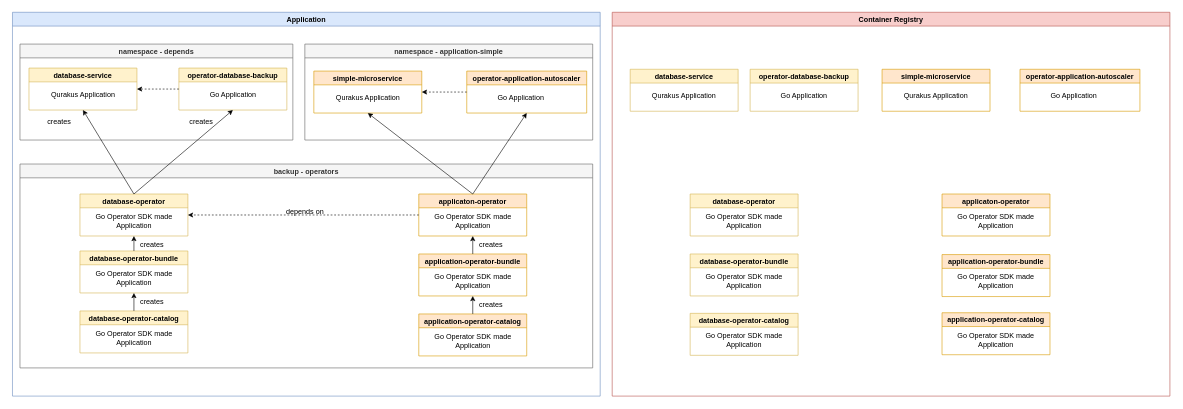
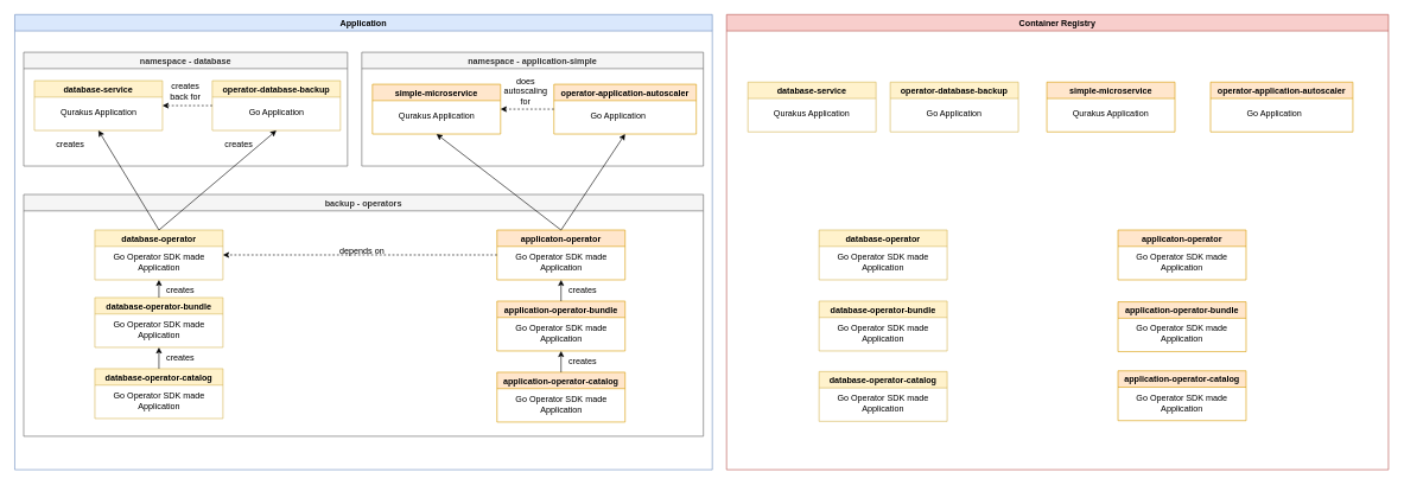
  <mxCell id="0" />
  <mxCell id="1" parent="0" />
  <mxCell id="2" value="Application" style="swimlane;fillColor=#dae8fc;strokeColor=#6c8ebf;" vertex="1" parent="1"><mxGeometry x="20" y="20" width="980" height="640" as="geometry" /></mxCell>
  <mxCell id="3" value="backup - operators" style="swimlane;fillColor=#f5f5f5;strokeColor=#666666;fontColor=#333333;" vertex="1" parent="2"><mxGeometry x="12.5" y="253" width="955" height="340" as="geometry" /></mxCell>
  <mxCell id="4" value="database-operator" style="swimlane;fillColor=#fff2cc;strokeColor=#d6b656;" vertex="1" parent="3"><mxGeometry x="100" y="50" width="180" height="70" as="geometry" /></mxCell>
  <mxCell id="5" value="Go Operator SDK made Application" style="text;html=1;strokeColor=none;fillColor=none;align=center;verticalAlign=middle;whiteSpace=wrap;rounded=0;fontColor=#000000;" vertex="1" parent="4"><mxGeometry x="10" y="30" width="160" height="30" as="geometry" /></mxCell>
  <mxCell id="6" value="database-operator-bundle" style="swimlane;fillColor=#fff2cc;strokeColor=#d6b656;" vertex="1" parent="3"><mxGeometry x="100" y="145" width="180" height="70" as="geometry" /></mxCell>
  <mxCell id="7" value="Go Operator SDK made Application" style="text;html=1;strokeColor=none;fillColor=none;align=center;verticalAlign=middle;whiteSpace=wrap;rounded=0;fontColor=#000000;" vertex="1" parent="6"><mxGeometry x="10" y="30" width="160" height="30" as="geometry" /></mxCell>
  <mxCell id="8" value="database-operator-catalog" style="swimlane;fillColor=#fff2cc;strokeColor=#d6b656;" vertex="1" parent="3"><mxGeometry x="100" y="245" width="180" height="70" as="geometry" /></mxCell>
  <mxCell id="9" value="Go Operator SDK made Application" style="text;html=1;strokeColor=none;fillColor=none;align=center;verticalAlign=middle;whiteSpace=wrap;rounded=0;fontColor=#000000;" vertex="1" parent="8"><mxGeometry x="10" y="30" width="160" height="30" as="geometry" /></mxCell>
  <mxCell id="10" value="creates" style="text;html=1;strokeColor=none;fillColor=none;align=center;verticalAlign=middle;whiteSpace=wrap;rounded=0;fontColor=#000000;" vertex="1" parent="8"><mxGeometry x="90" y="-30" width="60" height="30" as="geometry" /></mxCell>
  <mxCell id="11" value="" style="endArrow=classic;html=1;rounded=0;fontColor=#000000;exitX=0.5;exitY=0;exitDx=0;exitDy=0;entryX=0.5;entryY=1;entryDx=0;entryDy=0;" edge="1" parent="3" source="8" target="6"><mxGeometry width="50" height="50" relative="1" as="geometry"><mxPoint x="270" y="115" as="sourcePoint" /><mxPoint x="320" y="65" as="targetPoint" /></mxGeometry></mxCell>
  <mxCell id="12" value="applicaton-operator" style="swimlane;fillColor=#ffe6cc;strokeColor=#d79b00;" vertex="1" parent="3"><mxGeometry x="665" y="50" width="180" height="70" as="geometry" /></mxCell>
  <mxCell id="13" value="Go Operator SDK made Application" style="text;html=1;strokeColor=none;fillColor=none;align=center;verticalAlign=middle;whiteSpace=wrap;rounded=0;fontColor=#000000;" vertex="1" parent="12"><mxGeometry x="10" y="30" width="160" height="30" as="geometry" /></mxCell>
  <mxCell id="14" value="application-operator-bundle" style="swimlane;fillColor=#ffe6cc;strokeColor=#d79b00;" vertex="1" parent="3"><mxGeometry x="665" y="150" width="180" height="70" as="geometry" /></mxCell>
  <mxCell id="15" value="Go Operator SDK made Application" style="text;html=1;strokeColor=none;fillColor=none;align=center;verticalAlign=middle;whiteSpace=wrap;rounded=0;fontColor=#000000;" vertex="1" parent="14"><mxGeometry x="10" y="30" width="160" height="30" as="geometry" /></mxCell>
  <mxCell id="16" value="application-operator-catalog" style="swimlane;fillColor=#ffe6cc;strokeColor=#d79b00;" vertex="1" parent="3"><mxGeometry x="665" y="250" width="180" height="70" as="geometry" /></mxCell>
  <mxCell id="17" value="Go Operator SDK made Application" style="text;html=1;strokeColor=none;fillColor=none;align=center;verticalAlign=middle;whiteSpace=wrap;rounded=0;fontColor=#000000;" vertex="1" parent="16"><mxGeometry x="10" y="30" width="160" height="30" as="geometry" /></mxCell>
  <mxCell id="18" value="" style="endArrow=classic;html=1;rounded=0;fontColor=#000000;exitX=0.5;exitY=0;exitDx=0;exitDy=0;entryX=0.5;entryY=1;entryDx=0;entryDy=0;" edge="1" parent="3" source="16" target="14"><mxGeometry width="50" height="50" relative="1" as="geometry"><mxPoint x="585" y="90" as="sourcePoint" /><mxPoint x="635" y="40" as="targetPoint" /></mxGeometry></mxCell>
  <mxCell id="19" value="" style="endArrow=classic;html=1;rounded=0;fontColor=#000000;entryX=0.5;entryY=1;entryDx=0;entryDy=0;exitX=0.5;exitY=0;exitDx=0;exitDy=0;" edge="1" parent="3" source="6" target="4"><mxGeometry width="50" height="50" relative="1" as="geometry"><mxPoint x="190" y="140" as="sourcePoint" /><mxPoint x="200" y="225" as="targetPoint" /></mxGeometry></mxCell>
  <mxCell id="20" value="creates" style="text;html=1;strokeColor=none;fillColor=none;align=center;verticalAlign=middle;whiteSpace=wrap;rounded=0;fontColor=#000000;" vertex="1" parent="3"><mxGeometry x="190" y="120" width="60" height="30" as="geometry" /></mxCell>
  <mxCell id="21" value="creates" style="text;html=1;strokeColor=none;fillColor=none;align=center;verticalAlign=middle;whiteSpace=wrap;rounded=0;fontColor=#000000;" vertex="1" parent="3"><mxGeometry x="755" y="120" width="60" height="30" as="geometry" /></mxCell>
  <mxCell id="22" value="creates" style="text;html=1;strokeColor=none;fillColor=none;align=center;verticalAlign=middle;whiteSpace=wrap;rounded=0;fontColor=#000000;" vertex="1" parent="3"><mxGeometry x="755" y="220" width="60" height="30" as="geometry" /></mxCell>
  <mxCell id="23" value="" style="endArrow=classic;html=1;rounded=0;fontColor=#000000;entryX=0.5;entryY=1;entryDx=0;entryDy=0;" edge="1" parent="3" source="14" target="12"><mxGeometry width="50" height="50" relative="1" as="geometry"><mxPoint x="875" y="150" as="sourcePoint" /><mxPoint x="885" y="230" as="targetPoint" /></mxGeometry></mxCell>
  <mxCell id="24" value="" style="endArrow=classic;html=1;rounded=0;fontColor=#000000;exitX=0;exitY=0.5;exitDx=0;exitDy=0;entryX=1;entryY=0.5;entryDx=0;entryDy=0;dashed=1;" edge="1" parent="3" source="12" target="4"><mxGeometry width="50" height="50" relative="1" as="geometry"><mxPoint x="425" y="70" as="sourcePoint" /><mxPoint x="475" y="20" as="targetPoint" /></mxGeometry></mxCell>
  <mxCell id="25" value="depends on" style="text;html=1;strokeColor=none;fillColor=none;align=center;verticalAlign=middle;whiteSpace=wrap;rounded=0;fontColor=#000000;" vertex="1" parent="3"><mxGeometry x="435" y="65" width="80" height="30" as="geometry" /></mxCell>
- <mxCell id="26" value="namespace - depends" style="swimlane;fontColor=#333333;fillColor=#f5f5f5;strokeColor=#666666;" vertex="1" parent="2"><mxGeometry x="12.5" y="53" width="455" height="160" as="geometry" /></mxCell>
+ <mxCell id="26" value="namespace - database" style="swimlane;fontColor=#333333;fillColor=#f5f5f5;strokeColor=#666666;" vertex="1" parent="2"><mxGeometry x="12.5" y="53" width="455" height="160" as="geometry" /></mxCell>
  <mxCell id="27" value="database-service" style="swimlane;fillColor=#fff2cc;strokeColor=#d6b656;" vertex="1" parent="26"><mxGeometry x="15" y="40" width="180" height="70" as="geometry" /></mxCell>
  <mxCell id="28" value="Qurakus Application" style="text;html=1;strokeColor=none;fillColor=none;align=center;verticalAlign=middle;whiteSpace=wrap;rounded=0;fontColor=#000000;" vertex="1" parent="27"><mxGeometry x="10" y="30" width="160" height="30" as="geometry" /></mxCell>
  <mxCell id="29" value="operator-database-backup" style="swimlane;fillColor=#fff2cc;strokeColor=#d6b656;" vertex="1" parent="26"><mxGeometry x="265" y="40" width="180" height="70" as="geometry" /></mxCell>
  <mxCell id="30" value="Go Application" style="text;html=1;strokeColor=none;fillColor=none;align=center;verticalAlign=middle;whiteSpace=wrap;rounded=0;fontColor=#000000;" vertex="1" parent="29"><mxGeometry x="10" y="30" width="160" height="30" as="geometry" /></mxCell>
  <mxCell id="31" value="creates" style="text;html=1;strokeColor=none;fillColor=none;align=center;verticalAlign=middle;whiteSpace=wrap;rounded=0;fontColor=#000000;" vertex="1" parent="26"><mxGeometry x="35" y="115" width="60" height="30" as="geometry" /></mxCell>
  <mxCell id="32" value="creates" style="text;html=1;strokeColor=none;fillColor=none;align=center;verticalAlign=middle;whiteSpace=wrap;rounded=0;fontColor=#000000;" vertex="1" parent="26"><mxGeometry x="272" y="115" width="60" height="30" as="geometry" /></mxCell>
  <mxCell id="33" value="" style="endArrow=classic;html=1;rounded=0;fontColor=#000000;exitX=0;exitY=0.5;exitDx=0;exitDy=0;entryX=1;entryY=0.5;entryDx=0;entryDy=0;dashed=1;" edge="1" parent="26" source="29" target="27"><mxGeometry width="50" height="50" relative="1" as="geometry"><mxPoint x="675" y="295" as="sourcePoint" /><mxPoint x="290" y="295" as="targetPoint" /></mxGeometry></mxCell>
+ <mxCell id="34" value="creates back for" style="text;html=1;strokeColor=none;fillColor=none;align=center;verticalAlign=middle;whiteSpace=wrap;rounded=0;fontColor=#000000;" vertex="1" parent="26"><mxGeometry x="197.5" y="40" width="60" height="30" as="geometry" /></mxCell>
  <mxCell id="35" value="namespace - application-simple" style="swimlane;fontColor=#333333;fillColor=#f5f5f5;strokeColor=#666666;" vertex="1" parent="2"><mxGeometry x="487.5" y="53" width="480" height="160" as="geometry" /></mxCell>
  <mxCell id="36" value="simple-microservice" style="swimlane;fillColor=#ffe6cc;strokeColor=#d79b00;" vertex="1" parent="35"><mxGeometry x="15" y="45" width="180" height="70" as="geometry" /></mxCell>
  <mxCell id="37" value="Qurakus Application" style="text;html=1;strokeColor=none;fillColor=none;align=center;verticalAlign=middle;whiteSpace=wrap;rounded=0;fontColor=#000000;" vertex="1" parent="36"><mxGeometry x="10" y="30" width="160" height="30" as="geometry" /></mxCell>
  <mxCell id="38" value="operator-application-autoscaler" style="swimlane;fillColor=#ffe6cc;strokeColor=#d79b00;" vertex="1" parent="35"><mxGeometry x="270" y="45" width="200" height="70" as="geometry" /></mxCell>
  <mxCell id="39" value="Go Application" style="text;html=1;strokeColor=none;fillColor=none;align=center;verticalAlign=middle;whiteSpace=wrap;rounded=0;fontColor=#000000;" vertex="1" parent="38"><mxGeometry x="10" y="30" width="160" height="30" as="geometry" /></mxCell>
  <mxCell id="40" value="" style="endArrow=classic;html=1;rounded=0;fontColor=#000000;exitX=0;exitY=0.5;exitDx=0;exitDy=0;dashed=1;" edge="1" parent="35" source="38"><mxGeometry width="50" height="50" relative="1" as="geometry"><mxPoint x="245" y="80" as="sourcePoint" /><mxPoint x="195" y="80" as="targetPoint" /></mxGeometry></mxCell>
+ <mxCell id="41" value="does autoscaling for" style="text;html=1;strokeColor=none;fillColor=none;align=center;verticalAlign=middle;whiteSpace=wrap;rounded=0;fontColor=#000000;" vertex="1" parent="35"><mxGeometry x="200" y="40" width="60" height="30" as="geometry" /></mxCell>
  <mxCell id="42" value="" style="endArrow=classic;html=1;rounded=0;fontColor=#000000;exitX=0.5;exitY=0;exitDx=0;exitDy=0;entryX=0.5;entryY=1;entryDx=0;entryDy=0;" edge="1" parent="2" source="4" target="27"><mxGeometry width="50" height="50" relative="1" as="geometry"><mxPoint x="197.5" y="243" as="sourcePoint" /><mxPoint x="247.5" y="193" as="targetPoint" /></mxGeometry></mxCell>
  <mxCell id="43" value="" style="endArrow=classic;html=1;rounded=0;fontColor=#000000;entryX=0.5;entryY=1;entryDx=0;entryDy=0;" edge="1" parent="2" target="29"><mxGeometry width="50" height="50" relative="1" as="geometry"><mxPoint x="202.5" y="303" as="sourcePoint" /><mxPoint x="127.5" y="173" as="targetPoint" /></mxGeometry></mxCell>
  <mxCell id="44" value="" style="endArrow=classic;html=1;rounded=0;fontColor=#000000;entryX=0.5;entryY=1;entryDx=0;entryDy=0;exitX=0.5;exitY=0;exitDx=0;exitDy=0;" edge="1" parent="2" source="12" target="36"><mxGeometry width="50" height="50" relative="1" as="geometry"><mxPoint x="447.5" y="243" as="sourcePoint" /><mxPoint x="497.5" y="193" as="targetPoint" /></mxGeometry></mxCell>
  <mxCell id="45" value="" style="endArrow=classic;html=1;rounded=0;fontColor=#000000;entryX=0.5;entryY=1;entryDx=0;entryDy=0;exitX=0.5;exitY=0;exitDx=0;exitDy=0;" edge="1" parent="2" source="12" target="38"><mxGeometry width="50" height="50" relative="1" as="geometry"><mxPoint x="737.5" y="303" as="sourcePoint" /><mxPoint x="572.5" y="178" as="targetPoint" /></mxGeometry></mxCell>
  <mxCell id="46" value="Container Registry" style="swimlane;fillColor=#f8cecc;strokeColor=#b85450;" vertex="1" parent="1"><mxGeometry x="1020" y="20" width="930" height="640" as="geometry" /></mxCell>
  <mxCell id="47" value="database-service" style="swimlane;fillColor=#fff2cc;strokeColor=#d6b656;" vertex="1" parent="46"><mxGeometry x="30" y="95" width="180" height="70" as="geometry" /></mxCell>
  <mxCell id="48" value="Qurakus Application" style="text;html=1;strokeColor=none;fillColor=none;align=center;verticalAlign=middle;whiteSpace=wrap;rounded=0;fontColor=#000000;" vertex="1" parent="47"><mxGeometry x="10" y="30" width="160" height="30" as="geometry" /></mxCell>
  <mxCell id="49" value="operator-database-backup" style="swimlane;fillColor=#fff2cc;strokeColor=#d6b656;" vertex="1" parent="46"><mxGeometry x="230" y="95" width="180" height="70" as="geometry" /></mxCell>
  <mxCell id="50" value="Go Application" style="text;html=1;strokeColor=none;fillColor=none;align=center;verticalAlign=middle;whiteSpace=wrap;rounded=0;fontColor=#000000;" vertex="1" parent="49"><mxGeometry x="10" y="30" width="160" height="30" as="geometry" /></mxCell>
  <mxCell id="51" value="database-operator" style="swimlane;fillColor=#fff2cc;strokeColor=#d6b656;" vertex="1" parent="46"><mxGeometry x="130" y="303" width="180" height="70" as="geometry" /></mxCell>
  <mxCell id="52" value="Go Operator SDK made Application" style="text;html=1;strokeColor=none;fillColor=none;align=center;verticalAlign=middle;whiteSpace=wrap;rounded=0;fontColor=#000000;" vertex="1" parent="51"><mxGeometry x="10" y="30" width="160" height="30" as="geometry" /></mxCell>
  <mxCell id="53" value="database-operator-bundle" style="swimlane;fillColor=#fff2cc;strokeColor=#d6b656;" vertex="1" parent="46"><mxGeometry x="130" y="403" width="180" height="70" as="geometry" /></mxCell>
  <mxCell id="54" value="Go Operator SDK made Application" style="text;html=1;strokeColor=none;fillColor=none;align=center;verticalAlign=middle;whiteSpace=wrap;rounded=0;fontColor=#000000;" vertex="1" parent="53"><mxGeometry x="10" y="30" width="160" height="30" as="geometry" /></mxCell>
  <mxCell id="55" value="database-operator-catalog" style="swimlane;fillColor=#fff2cc;strokeColor=#d6b656;" vertex="1" parent="46"><mxGeometry x="130" y="502" width="180" height="70" as="geometry" /></mxCell>
  <mxCell id="56" value="Go Operator SDK made Application" style="text;html=1;strokeColor=none;fillColor=none;align=center;verticalAlign=middle;whiteSpace=wrap;rounded=0;fontColor=#000000;" vertex="1" parent="55"><mxGeometry x="10" y="30" width="160" height="30" as="geometry" /></mxCell>
  <mxCell id="57" value="simple-microservice" style="swimlane;fillColor=#ffe6cc;strokeColor=#d79b00;" vertex="1" parent="46"><mxGeometry x="450" y="95" width="180" height="70" as="geometry" /></mxCell>
  <mxCell id="58" value="Qurakus Application" style="text;html=1;strokeColor=none;fillColor=none;align=center;verticalAlign=middle;whiteSpace=wrap;rounded=0;fontColor=#000000;" vertex="1" parent="57"><mxGeometry x="10" y="30" width="160" height="30" as="geometry" /></mxCell>
  <mxCell id="59" value="operator-application-autoscaler" style="swimlane;fillColor=#ffe6cc;strokeColor=#d79b00;" vertex="1" parent="46"><mxGeometry x="680" y="95" width="200" height="70" as="geometry" /></mxCell>
  <mxCell id="60" value="Go Application" style="text;html=1;strokeColor=none;fillColor=none;align=center;verticalAlign=middle;whiteSpace=wrap;rounded=0;fontColor=#000000;" vertex="1" parent="59"><mxGeometry x="10" y="30" width="160" height="30" as="geometry" /></mxCell>
  <mxCell id="61" value="applicaton-operator" style="swimlane;fillColor=#ffe6cc;strokeColor=#d79b00;" vertex="1" parent="46"><mxGeometry x="550" y="303" width="180" height="70" as="geometry" /></mxCell>
  <mxCell id="62" value="Go Operator SDK made Application" style="text;html=1;strokeColor=none;fillColor=none;align=center;verticalAlign=middle;whiteSpace=wrap;rounded=0;fontColor=#000000;" vertex="1" parent="61"><mxGeometry x="10" y="30" width="160" height="30" as="geometry" /></mxCell>
  <mxCell id="63" value="application-operator-bundle" style="swimlane;fillColor=#ffe6cc;strokeColor=#d79b00;" vertex="1" parent="46"><mxGeometry x="550" y="404" width="180" height="70" as="geometry" /></mxCell>
  <mxCell id="64" value="Go Operator SDK made Application" style="text;html=1;strokeColor=none;fillColor=none;align=center;verticalAlign=middle;whiteSpace=wrap;rounded=0;fontColor=#000000;" vertex="1" parent="63"><mxGeometry x="10" y="30" width="160" height="30" as="geometry" /></mxCell>
  <mxCell id="65" value="application-operator-catalog" style="swimlane;fillColor=#ffe6cc;strokeColor=#d79b00;" vertex="1" parent="46"><mxGeometry x="550" y="501" width="180" height="70" as="geometry" /></mxCell>
  <mxCell id="66" value="Go Operator SDK made Application" style="text;html=1;strokeColor=none;fillColor=none;align=center;verticalAlign=middle;whiteSpace=wrap;rounded=0;fontColor=#000000;" vertex="1" parent="65"><mxGeometry x="10" y="30" width="160" height="30" as="geometry" /></mxCell>
